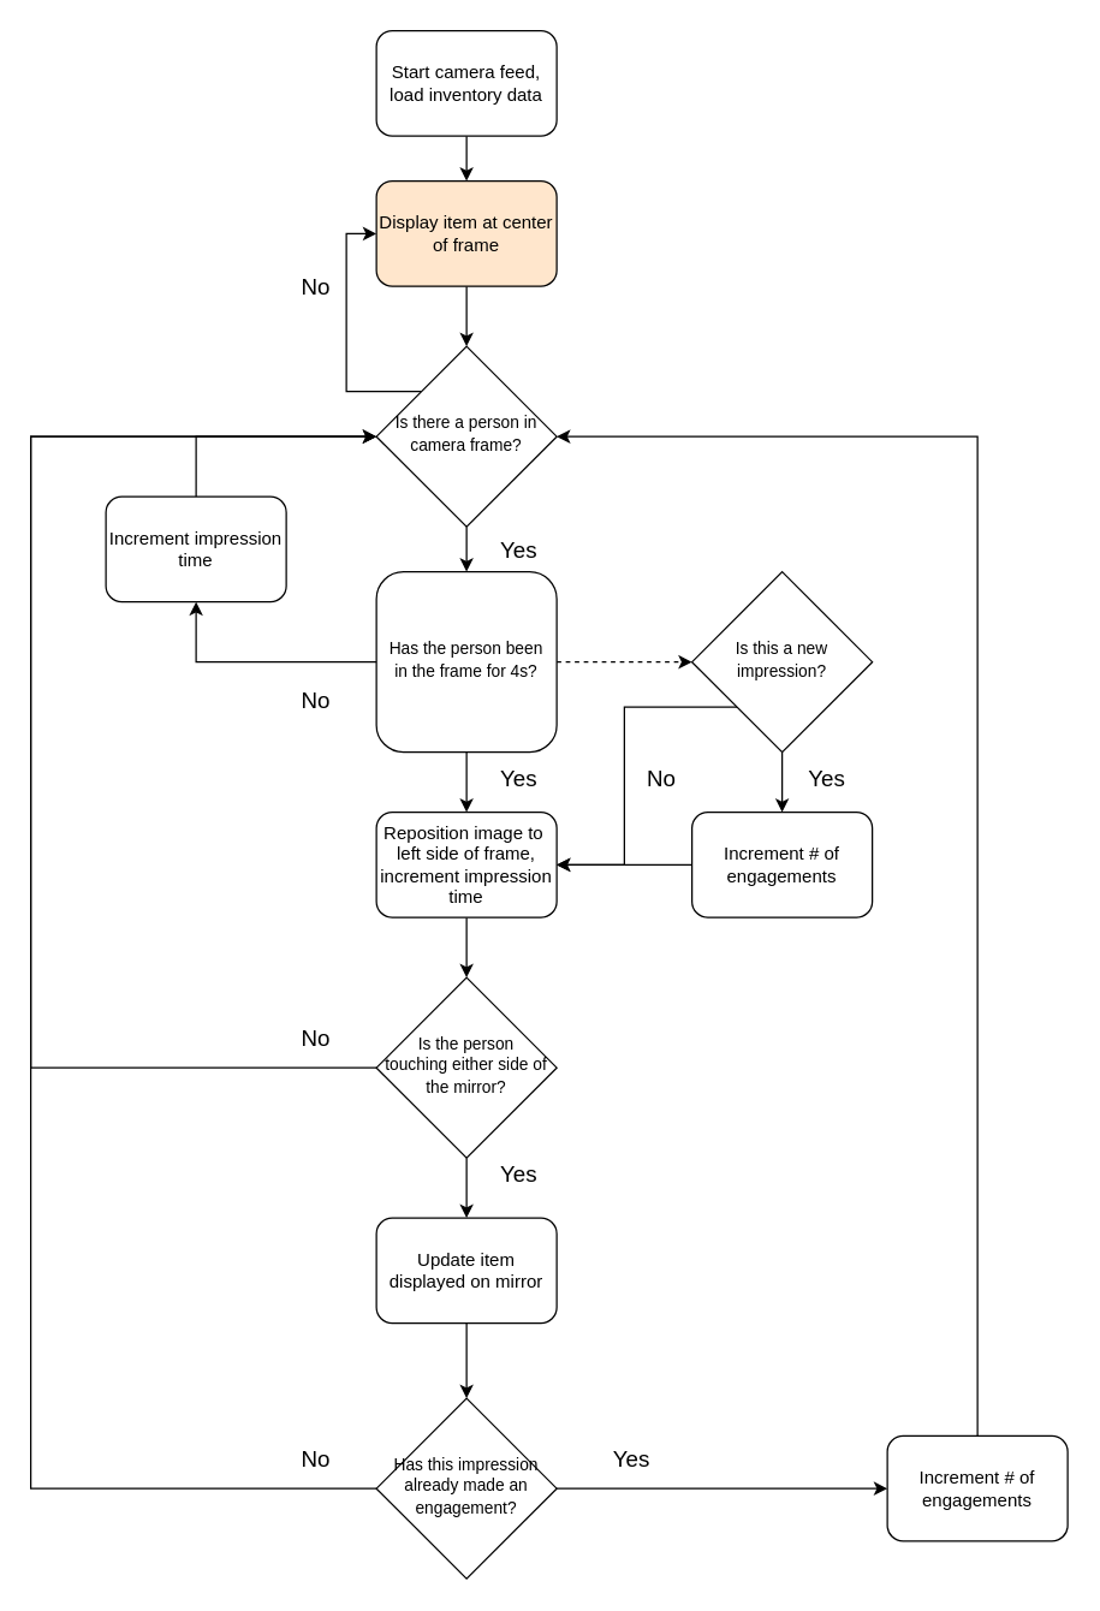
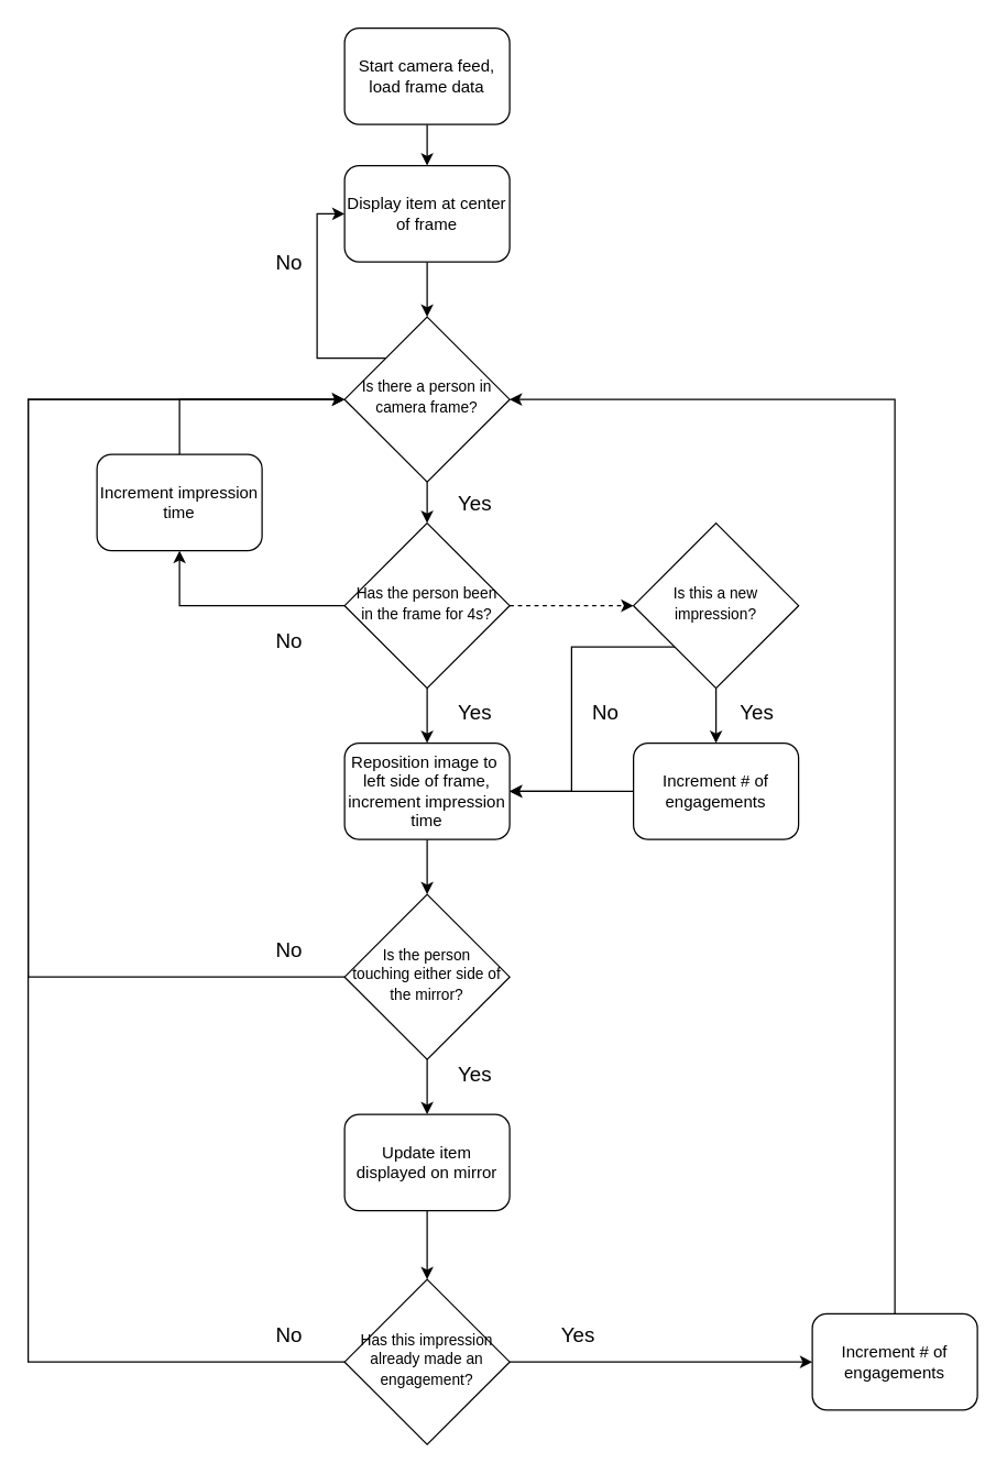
  <mxCell id="0" />
  <mxCell id="1" parent="0" />
  <mxCell id="2" style="edgeStyle=orthogonalEdgeStyle;rounded=0;orthogonalLoop=1;jettySize=auto;html=1;entryX=0.5;entryY=0;entryDx=0;entryDy=0;" edge="1" parent="1" source="3" target="5"><mxGeometry relative="1" as="geometry" /></mxCell>
- <mxCell id="3" value="Start camera feed, load inventory data" style="rounded=1;whiteSpace=wrap;html=1;fontSize=12;glass=0;strokeWidth=1;shadow=0;" vertex="1" parent="1"><mxGeometry x="250" y="20" width="120" height="70" as="geometry" /></mxCell>
+ <mxCell id="3" value="Start camera feed, load frame data" style="rounded=1;whiteSpace=wrap;html=1;fontSize=12;glass=0;strokeWidth=1;shadow=0;" vertex="1" parent="1"><mxGeometry x="250" y="20" width="120" height="70" as="geometry" /></mxCell>
  <mxCell id="4" style="edgeStyle=orthogonalEdgeStyle;rounded=0;orthogonalLoop=1;jettySize=auto;html=1;entryX=0.5;entryY=0;entryDx=0;entryDy=0;" edge="1" parent="1" source="5" target="8"><mxGeometry relative="1" as="geometry" /></mxCell>
- <mxCell id="5" value="Display item at center of frame" style="rounded=1;whiteSpace=wrap;html=1;fontSize=12;glass=0;strokeWidth=1;shadow=0;fillColor=#ffe6cc;" vertex="1" parent="1"><mxGeometry x="250" y="120" width="120" height="70" as="geometry" /></mxCell>
+ <mxCell id="5" value="Display item at center of frame" style="rounded=1;whiteSpace=wrap;html=1;fontSize=12;glass=0;strokeWidth=1;shadow=0;" vertex="1" parent="1"><mxGeometry x="250" y="120" width="120" height="70" as="geometry" /></mxCell>
  <mxCell id="6" style="edgeStyle=orthogonalEdgeStyle;rounded=0;orthogonalLoop=1;jettySize=auto;html=1;exitX=0.5;exitY=1;exitDx=0;exitDy=0;" edge="1" parent="1" source="8" target="13"><mxGeometry relative="1" as="geometry" /></mxCell>
  <mxCell id="7" style="edgeStyle=orthogonalEdgeStyle;rounded=0;orthogonalLoop=1;jettySize=auto;html=1;exitX=0;exitY=0;exitDx=0;exitDy=0;entryX=0;entryY=0.5;entryDx=0;entryDy=0;" edge="1" parent="1" source="8" target="5"><mxGeometry relative="1" as="geometry"><Array as="points"><mxPoint x="230" y="260" /><mxPoint x="230" y="155" /></Array></mxGeometry></mxCell>
  <mxCell id="8" value="&lt;font style=&quot;font-size: 11px&quot;&gt;Is there a person in camera frame?&lt;/font&gt;" style="rhombus;whiteSpace=wrap;html=1;shadow=0;fontFamily=Helvetica;fontSize=12;align=center;strokeWidth=1;spacing=6;spacingTop=-4;" vertex="1" parent="1"><mxGeometry x="250" y="230" width="120" height="120" as="geometry" /></mxCell>
  <mxCell id="9" value="No" style="text;html=1;strokeColor=none;fillColor=none;align=center;verticalAlign=middle;whiteSpace=wrap;rounded=0;fontSize=15;" vertex="1" parent="1"><mxGeometry x="190" y="180" width="40" height="20" as="geometry" /></mxCell>
  <mxCell id="10" style="edgeStyle=orthogonalEdgeStyle;rounded=0;orthogonalLoop=1;jettySize=auto;html=1;exitX=0;exitY=0.5;exitDx=0;exitDy=0;entryX=0.5;entryY=1;entryDx=0;entryDy=0;" edge="1" parent="1" source="13" target="15"><mxGeometry relative="1" as="geometry" /></mxCell>
  <mxCell id="11" style="edgeStyle=orthogonalEdgeStyle;rounded=0;orthogonalLoop=1;jettySize=auto;html=1;exitX=0.5;exitY=1;exitDx=0;exitDy=0;entryX=0.5;entryY=0;entryDx=0;entryDy=0;fontSize=15;" edge="1" parent="1" source="13" target="23"><mxGeometry relative="1" as="geometry" /></mxCell>
  <mxCell id="12" style="edgeStyle=orthogonalEdgeStyle;rounded=0;orthogonalLoop=1;jettySize=auto;html=1;exitX=1;exitY=0.5;exitDx=0;exitDy=0;entryX=0;entryY=0.5;entryDx=0;entryDy=0;fontSize=15;dashed=1;" edge="1" parent="1" source="13" target="37"><mxGeometry relative="1" as="geometry" /></mxCell>
- <mxCell id="13" value="&lt;font style=&quot;font-size: 11px&quot;&gt;Has the person been&lt;br&gt;in the frame for 4s?&lt;br&gt;&lt;/font&gt;" style="whiteSpace=wrap;html=1;shadow=0;fontFamily=Helvetica;fontSize=12;align=center;strokeWidth=1;spacing=6;spacingTop=-4;rounded=1;" vertex="1" parent="1"><mxGeometry x="250" y="380" width="120" height="120" as="geometry" /></mxCell>
+ <mxCell id="13" value="&lt;font style=&quot;font-size: 11px&quot;&gt;Has the person been&lt;br&gt;in the frame for 4s?&lt;br&gt;&lt;/font&gt;" style="rhombus;whiteSpace=wrap;html=1;shadow=0;fontFamily=Helvetica;fontSize=12;align=center;strokeWidth=1;spacing=6;spacingTop=-4;" vertex="1" parent="1"><mxGeometry x="250" y="380" width="120" height="120" as="geometry" /></mxCell>
  <mxCell id="14" style="edgeStyle=orthogonalEdgeStyle;rounded=0;orthogonalLoop=1;jettySize=auto;html=1;exitX=0.5;exitY=0;exitDx=0;exitDy=0;fontSize=15;" edge="1" parent="1" source="15" target="8"><mxGeometry relative="1" as="geometry" /></mxCell>
  <mxCell id="15" value="Increment impression time" style="rounded=1;whiteSpace=wrap;html=1;fontSize=12;glass=0;strokeWidth=1;shadow=0;" vertex="1" parent="1"><mxGeometry x="70" y="330" width="120" height="70" as="geometry" /></mxCell>
  <mxCell id="16" value="No" style="text;html=1;strokeColor=none;fillColor=none;align=center;verticalAlign=middle;whiteSpace=wrap;rounded=0;fontSize=15;" vertex="1" parent="1"><mxGeometry x="190" y="454.5" width="40" height="20" as="geometry" /></mxCell>
  <mxCell id="17" value="Yes" style="text;html=1;strokeColor=none;fillColor=none;align=center;verticalAlign=middle;whiteSpace=wrap;rounded=0;fontSize=15;" vertex="1" parent="1"><mxGeometry x="325" y="355" width="40" height="20" as="geometry" /></mxCell>
  <mxCell id="18" style="edgeStyle=orthogonalEdgeStyle;rounded=0;orthogonalLoop=1;jettySize=auto;html=1;exitX=0;exitY=0.5;exitDx=0;exitDy=0;entryX=0;entryY=0.5;entryDx=0;entryDy=0;fontSize=15;" edge="1" parent="1" source="20" target="8"><mxGeometry relative="1" as="geometry"><Array as="points"><mxPoint x="20" y="710" /><mxPoint x="20" y="290" /></Array></mxGeometry></mxCell>
  <mxCell id="19" style="edgeStyle=orthogonalEdgeStyle;rounded=0;orthogonalLoop=1;jettySize=auto;html=1;exitX=0.5;exitY=1;exitDx=0;exitDy=0;entryX=0.5;entryY=0;entryDx=0;entryDy=0;fontSize=15;" edge="1" parent="1" source="20" target="26"><mxGeometry relative="1" as="geometry" /></mxCell>
  <mxCell id="20" value="&lt;font style=&quot;font-size: 11px&quot;&gt;Is the person &lt;br&gt;touching either side of the mirror?&lt;/font&gt;" style="rhombus;whiteSpace=wrap;html=1;shadow=0;fontFamily=Helvetica;fontSize=12;align=center;strokeWidth=1;spacing=6;spacingTop=-4;" vertex="1" parent="1"><mxGeometry x="250" y="650" width="120" height="120" as="geometry" /></mxCell>
  <mxCell id="21" value="Yes" style="text;html=1;strokeColor=none;fillColor=none;align=center;verticalAlign=middle;whiteSpace=wrap;rounded=0;fontSize=15;" vertex="1" parent="1"><mxGeometry x="325" y="507" width="40" height="20" as="geometry" /></mxCell>
  <mxCell id="22" style="edgeStyle=orthogonalEdgeStyle;rounded=0;orthogonalLoop=1;jettySize=auto;html=1;exitX=0.5;exitY=1;exitDx=0;exitDy=0;entryX=0.5;entryY=0;entryDx=0;entryDy=0;fontSize=15;" edge="1" parent="1" source="23" target="20"><mxGeometry relative="1" as="geometry" /></mxCell>
  <mxCell id="23" value="Reposition image to&amp;nbsp;&lt;br&gt;left side of frame, increment impression time" style="rounded=1;whiteSpace=wrap;html=1;fontSize=12;glass=0;strokeWidth=1;shadow=0;" vertex="1" parent="1"><mxGeometry x="250" y="540" width="120" height="70" as="geometry" /></mxCell>
  <mxCell id="24" value="No" style="text;html=1;strokeColor=none;fillColor=none;align=center;verticalAlign=middle;whiteSpace=wrap;rounded=0;fontSize=15;" vertex="1" parent="1"><mxGeometry x="190" y="680" width="40" height="20" as="geometry" /></mxCell>
  <mxCell id="25" style="edgeStyle=orthogonalEdgeStyle;rounded=0;orthogonalLoop=1;jettySize=auto;html=1;exitX=0.5;exitY=1;exitDx=0;exitDy=0;entryX=0.5;entryY=0;entryDx=0;entryDy=0;fontSize=15;" edge="1" parent="1" source="26" target="30"><mxGeometry relative="1" as="geometry" /></mxCell>
  <mxCell id="26" value="Update item displayed on mirror" style="rounded=1;whiteSpace=wrap;html=1;fontSize=12;glass=0;strokeWidth=1;shadow=0;" vertex="1" parent="1"><mxGeometry x="250" y="810" width="120" height="70" as="geometry" /></mxCell>
  <mxCell id="27" value="Yes" style="text;html=1;strokeColor=none;fillColor=none;align=center;verticalAlign=middle;whiteSpace=wrap;rounded=0;fontSize=15;" vertex="1" parent="1"><mxGeometry x="325" y="770" width="40" height="20" as="geometry" /></mxCell>
  <mxCell id="28" style="edgeStyle=orthogonalEdgeStyle;rounded=0;orthogonalLoop=1;jettySize=auto;html=1;exitX=0;exitY=0.5;exitDx=0;exitDy=0;entryX=0;entryY=0.5;entryDx=0;entryDy=0;fontSize=15;" edge="1" parent="1" source="30" target="8"><mxGeometry relative="1" as="geometry"><Array as="points"><mxPoint x="20" y="990" /><mxPoint x="20" y="290" /></Array></mxGeometry></mxCell>
  <mxCell id="29" style="edgeStyle=orthogonalEdgeStyle;rounded=0;orthogonalLoop=1;jettySize=auto;html=1;exitX=1;exitY=0.5;exitDx=0;exitDy=0;fontSize=15;" edge="1" parent="1" source="30" target="33"><mxGeometry relative="1" as="geometry" /></mxCell>
  <mxCell id="30" value="&lt;span style=&quot;font-size: 11px&quot;&gt;Has this impression already made an engagement?&lt;/span&gt;" style="rhombus;whiteSpace=wrap;html=1;shadow=0;fontFamily=Helvetica;fontSize=12;align=center;strokeWidth=1;spacing=6;spacingTop=-4;" vertex="1" parent="1"><mxGeometry x="250" y="930" width="120" height="120" as="geometry" /></mxCell>
  <mxCell id="31" value="No" style="text;html=1;strokeColor=none;fillColor=none;align=center;verticalAlign=middle;whiteSpace=wrap;rounded=0;fontSize=15;" vertex="1" parent="1"><mxGeometry x="190" y="960" width="40" height="20" as="geometry" /></mxCell>
  <mxCell id="32" style="edgeStyle=orthogonalEdgeStyle;rounded=0;orthogonalLoop=1;jettySize=auto;html=1;exitX=0.5;exitY=0;exitDx=0;exitDy=0;entryX=1;entryY=0.5;entryDx=0;entryDy=0;fontSize=15;" edge="1" parent="1" source="33" target="8"><mxGeometry relative="1" as="geometry" /></mxCell>
  <mxCell id="33" value="Increment # of engagements" style="rounded=1;whiteSpace=wrap;html=1;fontSize=12;glass=0;strokeWidth=1;shadow=0;" vertex="1" parent="1"><mxGeometry x="590" y="955" width="120" height="70" as="geometry" /></mxCell>
  <mxCell id="34" value="Yes" style="text;html=1;strokeColor=none;fillColor=none;align=center;verticalAlign=middle;whiteSpace=wrap;rounded=0;fontSize=15;" vertex="1" parent="1"><mxGeometry x="400" y="960" width="40" height="20" as="geometry" /></mxCell>
  <mxCell id="35" style="edgeStyle=orthogonalEdgeStyle;rounded=0;orthogonalLoop=1;jettySize=auto;html=1;exitX=0.5;exitY=1;exitDx=0;exitDy=0;entryX=0.5;entryY=0;entryDx=0;entryDy=0;fontSize=15;" edge="1" parent="1" source="37" target="40"><mxGeometry relative="1" as="geometry" /></mxCell>
  <mxCell id="36" style="edgeStyle=orthogonalEdgeStyle;rounded=0;orthogonalLoop=1;jettySize=auto;html=1;exitX=0;exitY=1;exitDx=0;exitDy=0;entryX=1;entryY=0.5;entryDx=0;entryDy=0;fontSize=15;" edge="1" parent="1" source="37" target="23"><mxGeometry relative="1" as="geometry"><Array as="points"><mxPoint x="415" y="470" /><mxPoint x="415" y="575" /></Array></mxGeometry></mxCell>
  <mxCell id="37" value="&lt;font style=&quot;font-size: 11px&quot;&gt;Is this a new impression?&lt;br&gt;&lt;/font&gt;" style="rhombus;whiteSpace=wrap;html=1;shadow=0;fontFamily=Helvetica;fontSize=12;align=center;strokeWidth=1;spacing=6;spacingTop=-4;" vertex="1" parent="1"><mxGeometry x="460" y="380" width="120" height="120" as="geometry" /></mxCell>
  <mxCell id="38" style="edgeStyle=orthogonalEdgeStyle;rounded=0;orthogonalLoop=1;jettySize=auto;html=1;exitX=0.5;exitY=1;exitDx=0;exitDy=0;fontSize=15;" edge="1" parent="1" source="13" target="13"><mxGeometry relative="1" as="geometry" /></mxCell>
  <mxCell id="39" style="edgeStyle=orthogonalEdgeStyle;rounded=0;orthogonalLoop=1;jettySize=auto;html=1;exitX=0;exitY=0.5;exitDx=0;exitDy=0;entryX=1;entryY=0.5;entryDx=0;entryDy=0;fontSize=15;" edge="1" parent="1" source="40" target="23"><mxGeometry relative="1" as="geometry" /></mxCell>
  <mxCell id="40" value="Increment # of engagements" style="rounded=1;whiteSpace=wrap;html=1;fontSize=12;glass=0;strokeWidth=1;shadow=0;" vertex="1" parent="1"><mxGeometry x="460" y="540" width="120" height="70" as="geometry" /></mxCell>
  <mxCell id="41" value="No" style="text;html=1;strokeColor=none;fillColor=none;align=center;verticalAlign=middle;whiteSpace=wrap;rounded=0;fontSize=15;" vertex="1" parent="1"><mxGeometry x="420" y="507" width="40" height="20" as="geometry" /></mxCell>
  <mxCell id="42" value="Yes" style="text;html=1;strokeColor=none;fillColor=none;align=center;verticalAlign=middle;whiteSpace=wrap;rounded=0;fontSize=15;" vertex="1" parent="1"><mxGeometry x="530" y="507" width="40" height="20" as="geometry" /></mxCell>
